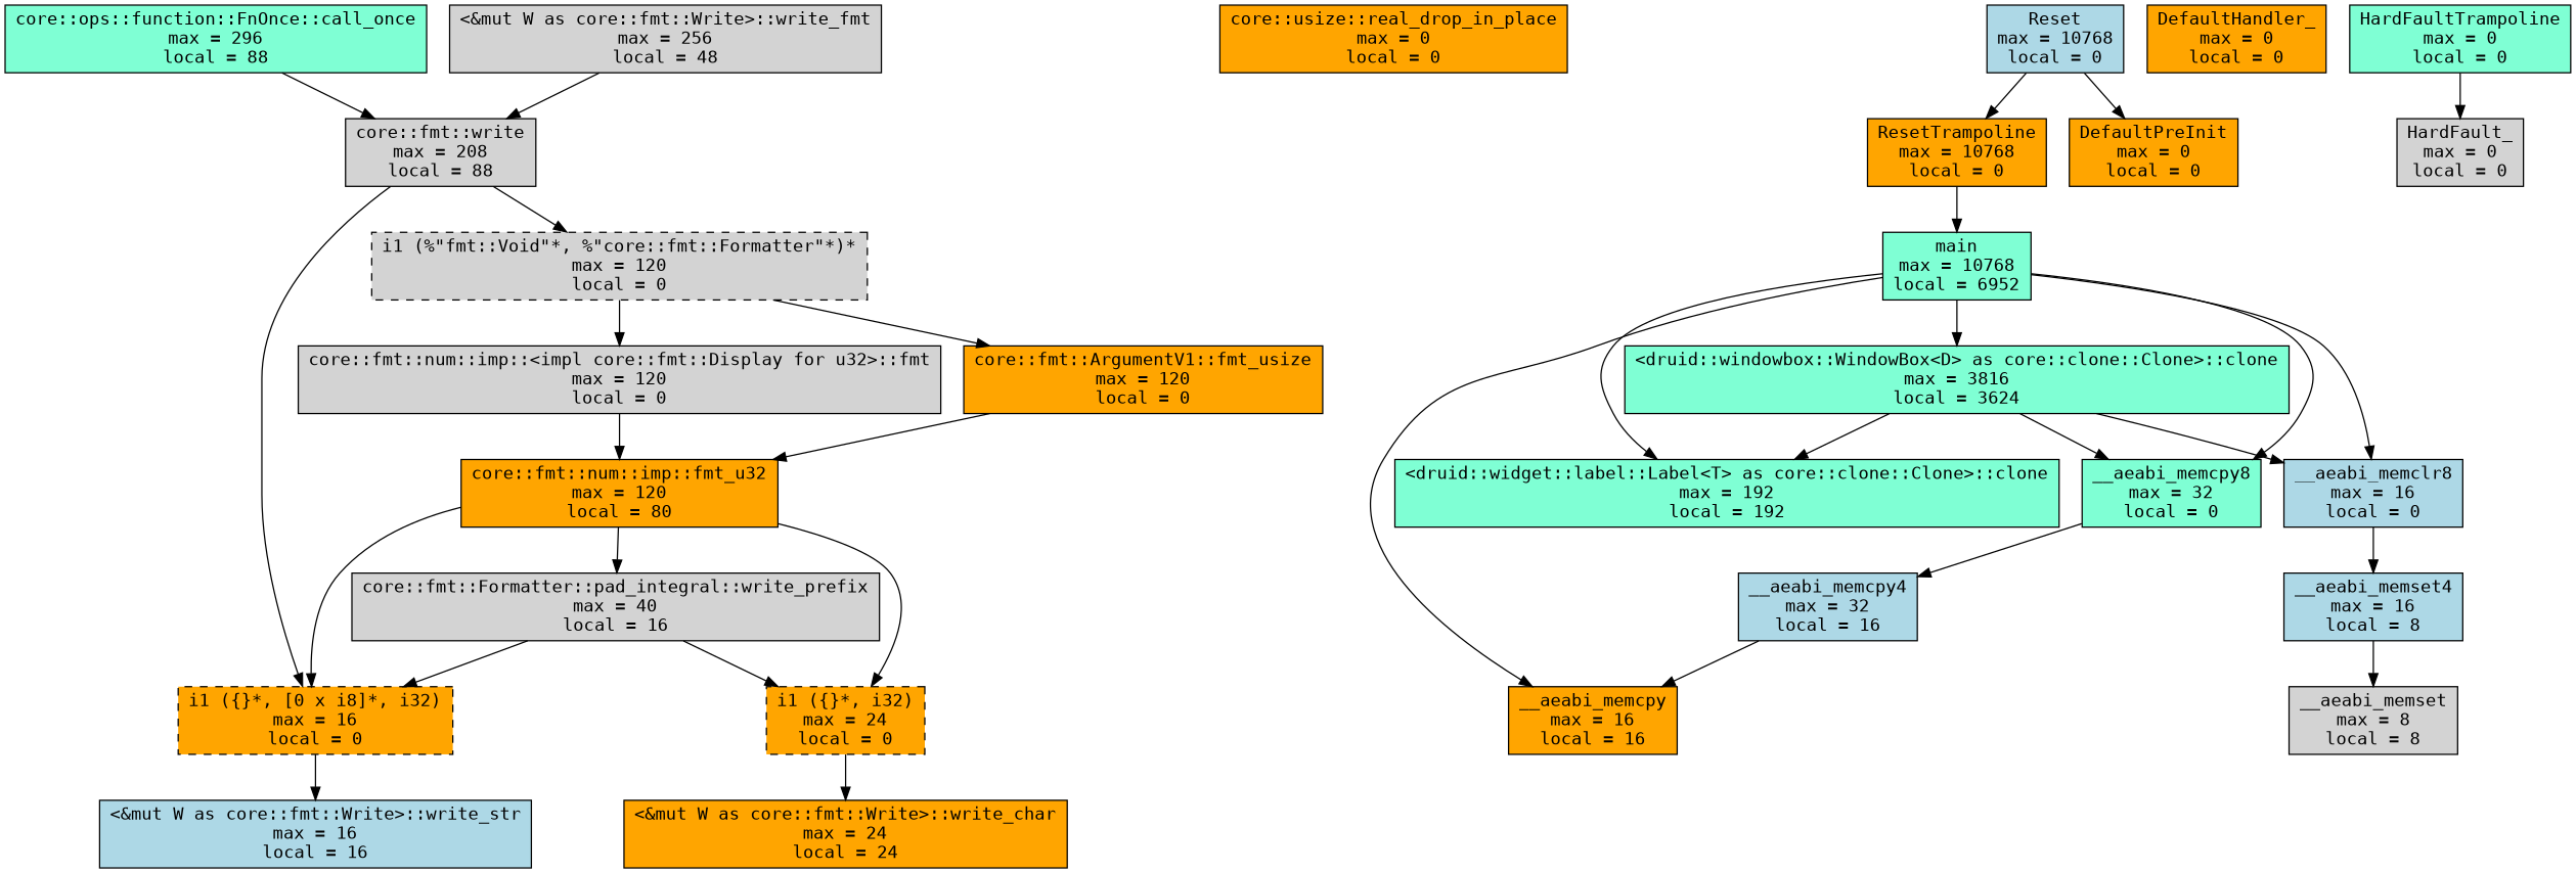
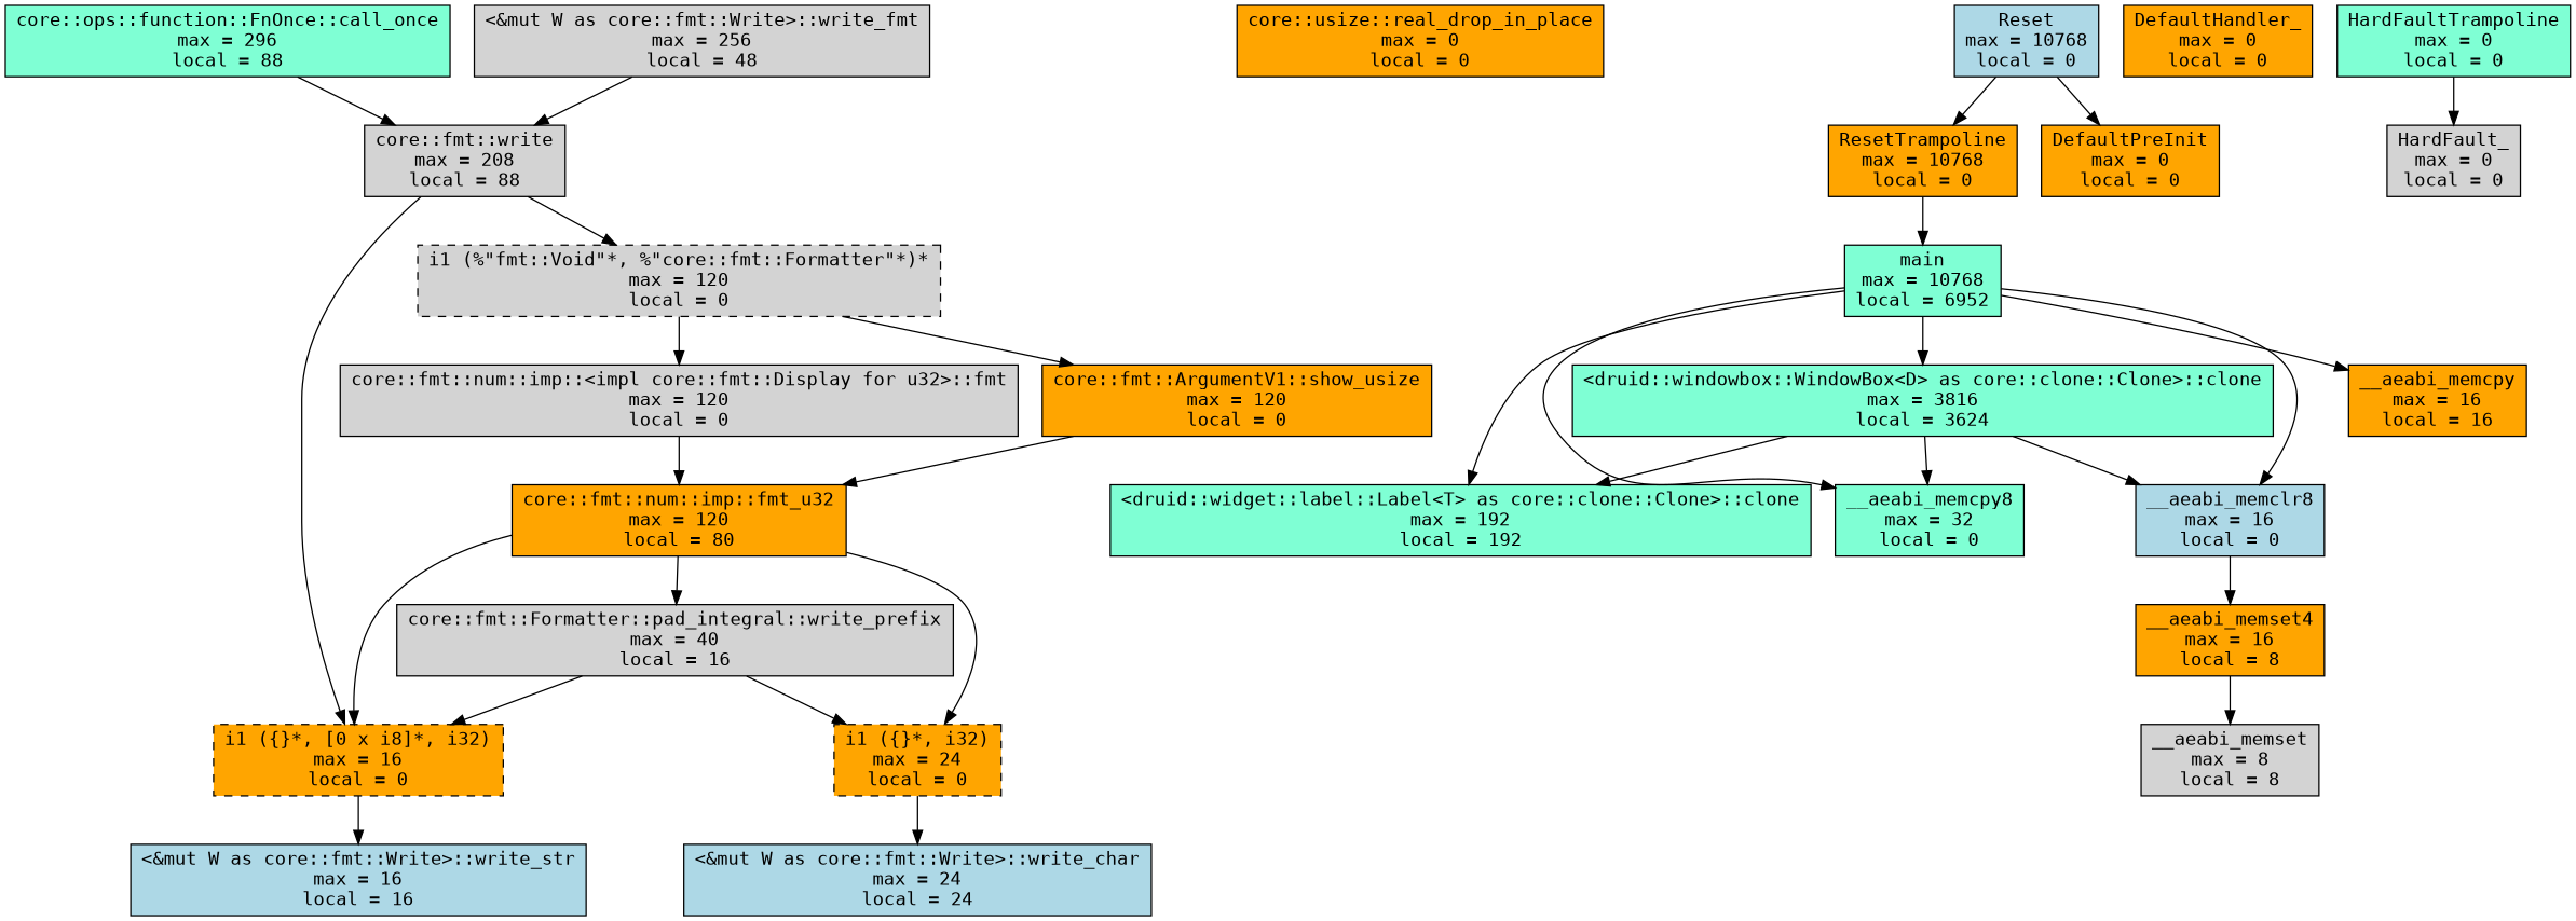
  digraph {
    node [fillcolor=orange fontname=monospace shape=box style=filled]
    n1 [fillcolor=aquamarine label="core::ops::function::FnOnce::call_once\nmax = 296\nlocal = 88"]
    n2 [fillcolor=lightgrey label="core::fmt::write\nmax = 208\nlocal = 88"]
    n3 [label="i1 ({}*, [0 x i8]*, i32)\nmax = 16\nlocal = 0" style="dashed,filled"]
    n4 [fillcolor=lightgrey label="i1 (%\"fmt::Void\"*, %\"core::fmt::Formatter\"*)*\nmax = 120\nlocal = 0" style="dashed,filled"]
    n5 [label="core::usize::real_drop_in_place\nmax = 0\nlocal = 0"]
-   n6 [label="<&mut W as core::fmt::Write>::write_char\nmax = 24\nlocal = 24"]
+   n6 [fillcolor=lightblue label="<&mut W as core::fmt::Write>::write_char\nmax = 24\nlocal = 24"]
    n7 [fillcolor=lightgrey label="<&mut W as core::fmt::Write>::write_fmt\nmax = 256\nlocal = 48"]
    n8 [fillcolor=lightblue label="<&mut W as core::fmt::Write>::write_str\nmax = 16\nlocal = 16"]
    n9 [fillcolor=aquamarine label="<druid::widget::label::Label<T> as core::clone::Clone>::clone\nmax = 192\nlocal = 192"]
    n10 [fillcolor=aquamarine label="<druid::windowbox::WindowBox<D> as core::clone::Clone>::clone\nmax = 3816\nlocal = 3624"]
    n11 [fillcolor=aquamarine label="__aeabi_memcpy8\nmax = 32\nlocal = 0"]
    n12 [fillcolor=lightblue label="__aeabi_memclr8\nmax = 16\nlocal = 0"]
-   n13 [fillcolor=lightblue label="__aeabi_memcpy4\nmax = 32\nlocal = 16"]
-   n14 [fillcolor=lightblue label="__aeabi_memset4\nmax = 16\nlocal = 8"]
+   n14 [label="__aeabi_memset4\nmax = 16\nlocal = 8"]
    n15 [fillcolor=aquamarine label="main\nmax = 10768\nlocal = 6952"]
    n16 [label="__aeabi_memcpy\nmax = 16\nlocal = 16"]
    n17 [fillcolor=lightgrey label="core::fmt::num::imp::<impl core::fmt::Display for u32>::fmt\nmax = 120\nlocal = 0"]
    n18 [label="core::fmt::num::imp::fmt_u32\nmax = 120\nlocal = 80"]
    n19 [fillcolor=lightgrey label="core::fmt::Formatter::pad_integral::write_prefix\nmax = 40\nlocal = 16"]
    n20 [label="i1 ({}*, i32)\nmax = 24\nlocal = 0" style="dashed,filled"]
-   n21 [label="core::fmt::ArgumentV1::fmt_usize\nmax = 120\nlocal = 0"]
+   n21 [label="core::fmt::ArgumentV1::show_usize\nmax = 120\nlocal = 0"]
    n22 [fillcolor=lightblue label="Reset\nmax = 10768\nlocal = 0"]
    n23 [label="ResetTrampoline\nmax = 10768\nlocal = 0"]
    n24 [label="DefaultPreInit\nmax = 0\nlocal = 0"]
    n25 [label="DefaultHandler_\nmax = 0\nlocal = 0"]
    n26 [fillcolor=lightgrey label="__aeabi_memset\nmax = 8\nlocal = 8"]
    n27 [fillcolor=aquamarine label="HardFaultTrampoline\nmax = 0\nlocal = 0"]
    n28 [fillcolor=lightgrey label="HardFault_\nmax = 0\nlocal = 0"]
    n1 -> n2
    n2 -> n3
    n2 -> n4
    n3 -> n8
    n4 -> n17
    n4 -> n21
    n7 -> n2
    n10 -> n9
    n10 -> n11
    n10 -> n12
-   n11 -> n13
    n12 -> n14
-   n13 -> n16
    n14 -> n26
    n15 -> n9
    n15 -> n10
    n15 -> n11
    n15 -> n12
    n15 -> n16
    n17 -> n18
    n18 -> n3
    n18 -> n19
    n18 -> n20
    n19 -> n3
    n19 -> n20
    n20 -> n6
    n21 -> n18
    n22 -> n23
    n22 -> n24
    n23 -> n15
    n27 -> n28
  }
